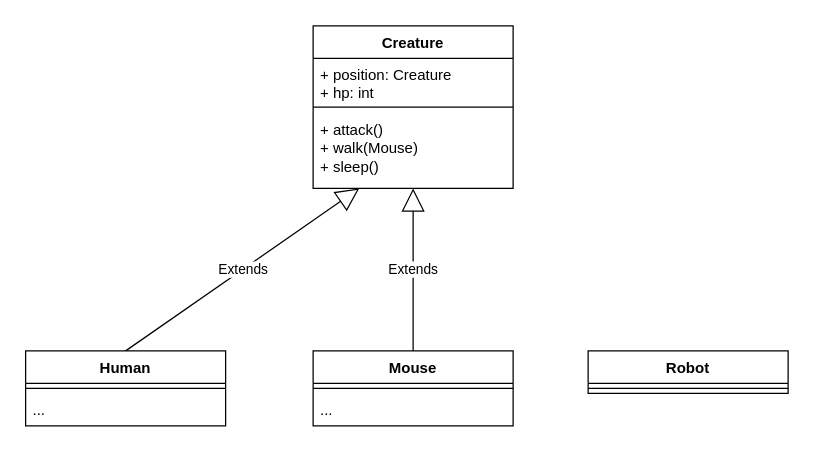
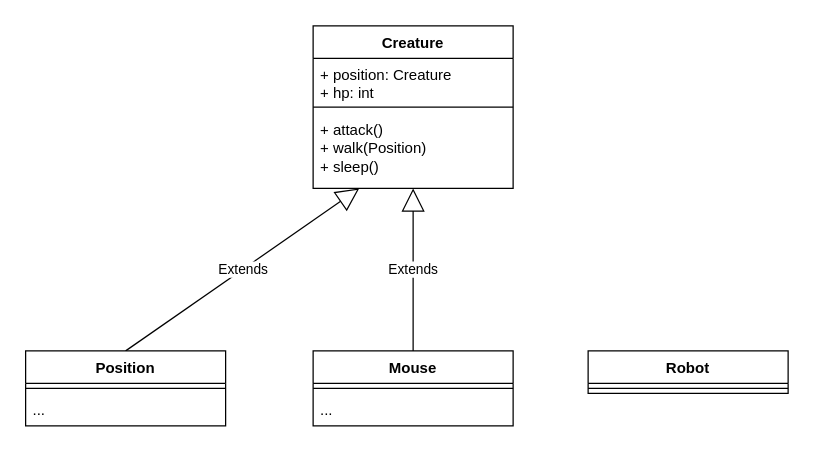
  <mxCell id="0" />
  <mxCell id="1" parent="0" />
  <mxCell id="2" value="Robot" style="swimlane;fontStyle=1;align=center;verticalAlign=top;childLayout=stackLayout;horizontal=1;startSize=26;horizontalStack=0;resizeParent=1;resizeParentMax=0;resizeLast=0;collapsible=1;marginBottom=0;whiteSpace=wrap;html=1;" vertex="1" parent="1"><mxGeometry x="470" y="280" width="160" height="34" as="geometry" /></mxCell>
  <mxCell id="3" value="" style="line;strokeWidth=1;fillColor=none;align=left;verticalAlign=middle;spacingTop=-1;spacingLeft=3;spacingRight=3;rotatable=0;labelPosition=right;points=[];portConstraint=eastwest;strokeColor=inherit;" vertex="1" parent="2"><mxGeometry y="26" width="160" height="8" as="geometry" /></mxCell>
  <mxCell id="4" value="Creature" style="swimlane;fontStyle=1;align=center;verticalAlign=top;childLayout=stackLayout;horizontal=1;startSize=26;horizontalStack=0;resizeParent=1;resizeParentMax=0;resizeLast=0;collapsible=1;marginBottom=0;whiteSpace=wrap;html=1;" vertex="1" parent="1"><mxGeometry x="250" y="20" width="160" height="130" as="geometry" /></mxCell>
  <mxCell id="5" value="&lt;div&gt;+ position: Creature&lt;/div&gt;&lt;div&gt;+ hp: int&lt;br&gt;&lt;/div&gt;" style="text;strokeColor=none;fillColor=none;align=left;verticalAlign=top;spacingLeft=4;spacingRight=4;overflow=hidden;rotatable=0;points=[[0,0.5],[1,0.5]];portConstraint=eastwest;whiteSpace=wrap;html=1;" vertex="1" parent="4"><mxGeometry y="26" width="160" height="34" as="geometry" /></mxCell>
  <mxCell id="6" value="" style="line;strokeWidth=1;fillColor=none;align=left;verticalAlign=middle;spacingTop=-1;spacingLeft=3;spacingRight=3;rotatable=0;labelPosition=right;points=[];portConstraint=eastwest;strokeColor=inherit;" vertex="1" parent="4"><mxGeometry y="60" width="160" height="10" as="geometry" /></mxCell>
- <mxCell id="7" value="&lt;div&gt;+ attack()&lt;br&gt;&lt;/div&gt;&lt;div&gt;+ walk(Mouse)&lt;/div&gt;&lt;div&gt;+ sleep()&lt;br&gt;&lt;/div&gt;" style="text;strokeColor=none;fillColor=none;align=left;verticalAlign=top;spacingLeft=4;spacingRight=4;overflow=hidden;rotatable=0;points=[[0,0.5],[1,0.5]];portConstraint=eastwest;whiteSpace=wrap;html=1;" vertex="1" parent="4"><mxGeometry y="70" width="160" height="60" as="geometry" /></mxCell>
+ <mxCell id="7" value="&lt;div&gt;+ attack()&lt;br&gt;&lt;/div&gt;&lt;div&gt;+ walk(Position)&lt;/div&gt;&lt;div&gt;+ sleep()&lt;br&gt;&lt;/div&gt;" style="text;strokeColor=none;fillColor=none;align=left;verticalAlign=top;spacingLeft=4;spacingRight=4;overflow=hidden;rotatable=0;points=[[0,0.5],[1,0.5]];portConstraint=eastwest;whiteSpace=wrap;html=1;" vertex="1" parent="4"><mxGeometry y="70" width="160" height="60" as="geometry" /></mxCell>
  <mxCell id="8" value="Extends" style="endArrow=block;endSize=16;endFill=0;html=1;rounded=0;exitX=0.5;exitY=0;exitDx=0;exitDy=0;entryX=0.5;entryY=1;entryDx=0;entryDy=0;" edge="1" parent="1" target="4"><mxGeometry width="160" relative="1" as="geometry"><mxPoint x="330" y="280" as="sourcePoint" /><mxPoint x="450" y="190" as="targetPoint" /></mxGeometry></mxCell>
  <mxCell id="9" value="Extends" style="endArrow=block;endSize=16;endFill=0;html=1;rounded=0;exitX=0.5;exitY=0;exitDx=0;exitDy=0;" edge="1" parent="1" target="7"><mxGeometry width="160" relative="1" as="geometry"><mxPoint x="100" y="280" as="sourcePoint" /><mxPoint x="450" y="190" as="targetPoint" /></mxGeometry></mxCell>
  <mxCell id="10" value="Mouse" style="swimlane;fontStyle=1;align=center;verticalAlign=top;childLayout=stackLayout;horizontal=1;startSize=26;horizontalStack=0;resizeParent=1;resizeParentMax=0;resizeLast=0;collapsible=1;marginBottom=0;whiteSpace=wrap;html=1;" vertex="1" parent="1"><mxGeometry x="250" y="280" width="160" height="60" as="geometry" /></mxCell>
  <mxCell id="11" value="" style="line;strokeWidth=1;fillColor=none;align=left;verticalAlign=middle;spacingTop=-1;spacingLeft=3;spacingRight=3;rotatable=0;labelPosition=right;points=[];portConstraint=eastwest;strokeColor=inherit;" vertex="1" parent="10"><mxGeometry y="26" width="160" height="8" as="geometry" /></mxCell>
  <mxCell id="12" value="..." style="text;strokeColor=none;fillColor=none;align=left;verticalAlign=top;spacingLeft=4;spacingRight=4;overflow=hidden;rotatable=0;points=[[0,0.5],[1,0.5]];portConstraint=eastwest;whiteSpace=wrap;html=1;" vertex="1" parent="10"><mxGeometry y="34" width="160" height="26" as="geometry" /></mxCell>
- <mxCell id="13" value="Human" style="swimlane;fontStyle=1;align=center;verticalAlign=top;childLayout=stackLayout;horizontal=1;startSize=26;horizontalStack=0;resizeParent=1;resizeParentMax=0;resizeLast=0;collapsible=1;marginBottom=0;whiteSpace=wrap;html=1;" vertex="1" parent="1"><mxGeometry x="20" y="280" width="160" height="60" as="geometry" /></mxCell>
+ <mxCell id="13" value="Position" style="swimlane;fontStyle=1;align=center;verticalAlign=top;childLayout=stackLayout;horizontal=1;startSize=26;horizontalStack=0;resizeParent=1;resizeParentMax=0;resizeLast=0;collapsible=1;marginBottom=0;whiteSpace=wrap;html=1;" vertex="1" parent="1"><mxGeometry x="20" y="280" width="160" height="60" as="geometry" /></mxCell>
  <mxCell id="14" value="" style="line;strokeWidth=1;fillColor=none;align=left;verticalAlign=middle;spacingTop=-1;spacingLeft=3;spacingRight=3;rotatable=0;labelPosition=right;points=[];portConstraint=eastwest;strokeColor=inherit;" vertex="1" parent="13"><mxGeometry y="26" width="160" height="8" as="geometry" /></mxCell>
  <mxCell id="15" value="..." style="text;strokeColor=none;fillColor=none;align=left;verticalAlign=top;spacingLeft=4;spacingRight=4;overflow=hidden;rotatable=0;points=[[0,0.5],[1,0.5]];portConstraint=eastwest;whiteSpace=wrap;html=1;" vertex="1" parent="13"><mxGeometry y="34" width="160" height="26" as="geometry" /></mxCell>
